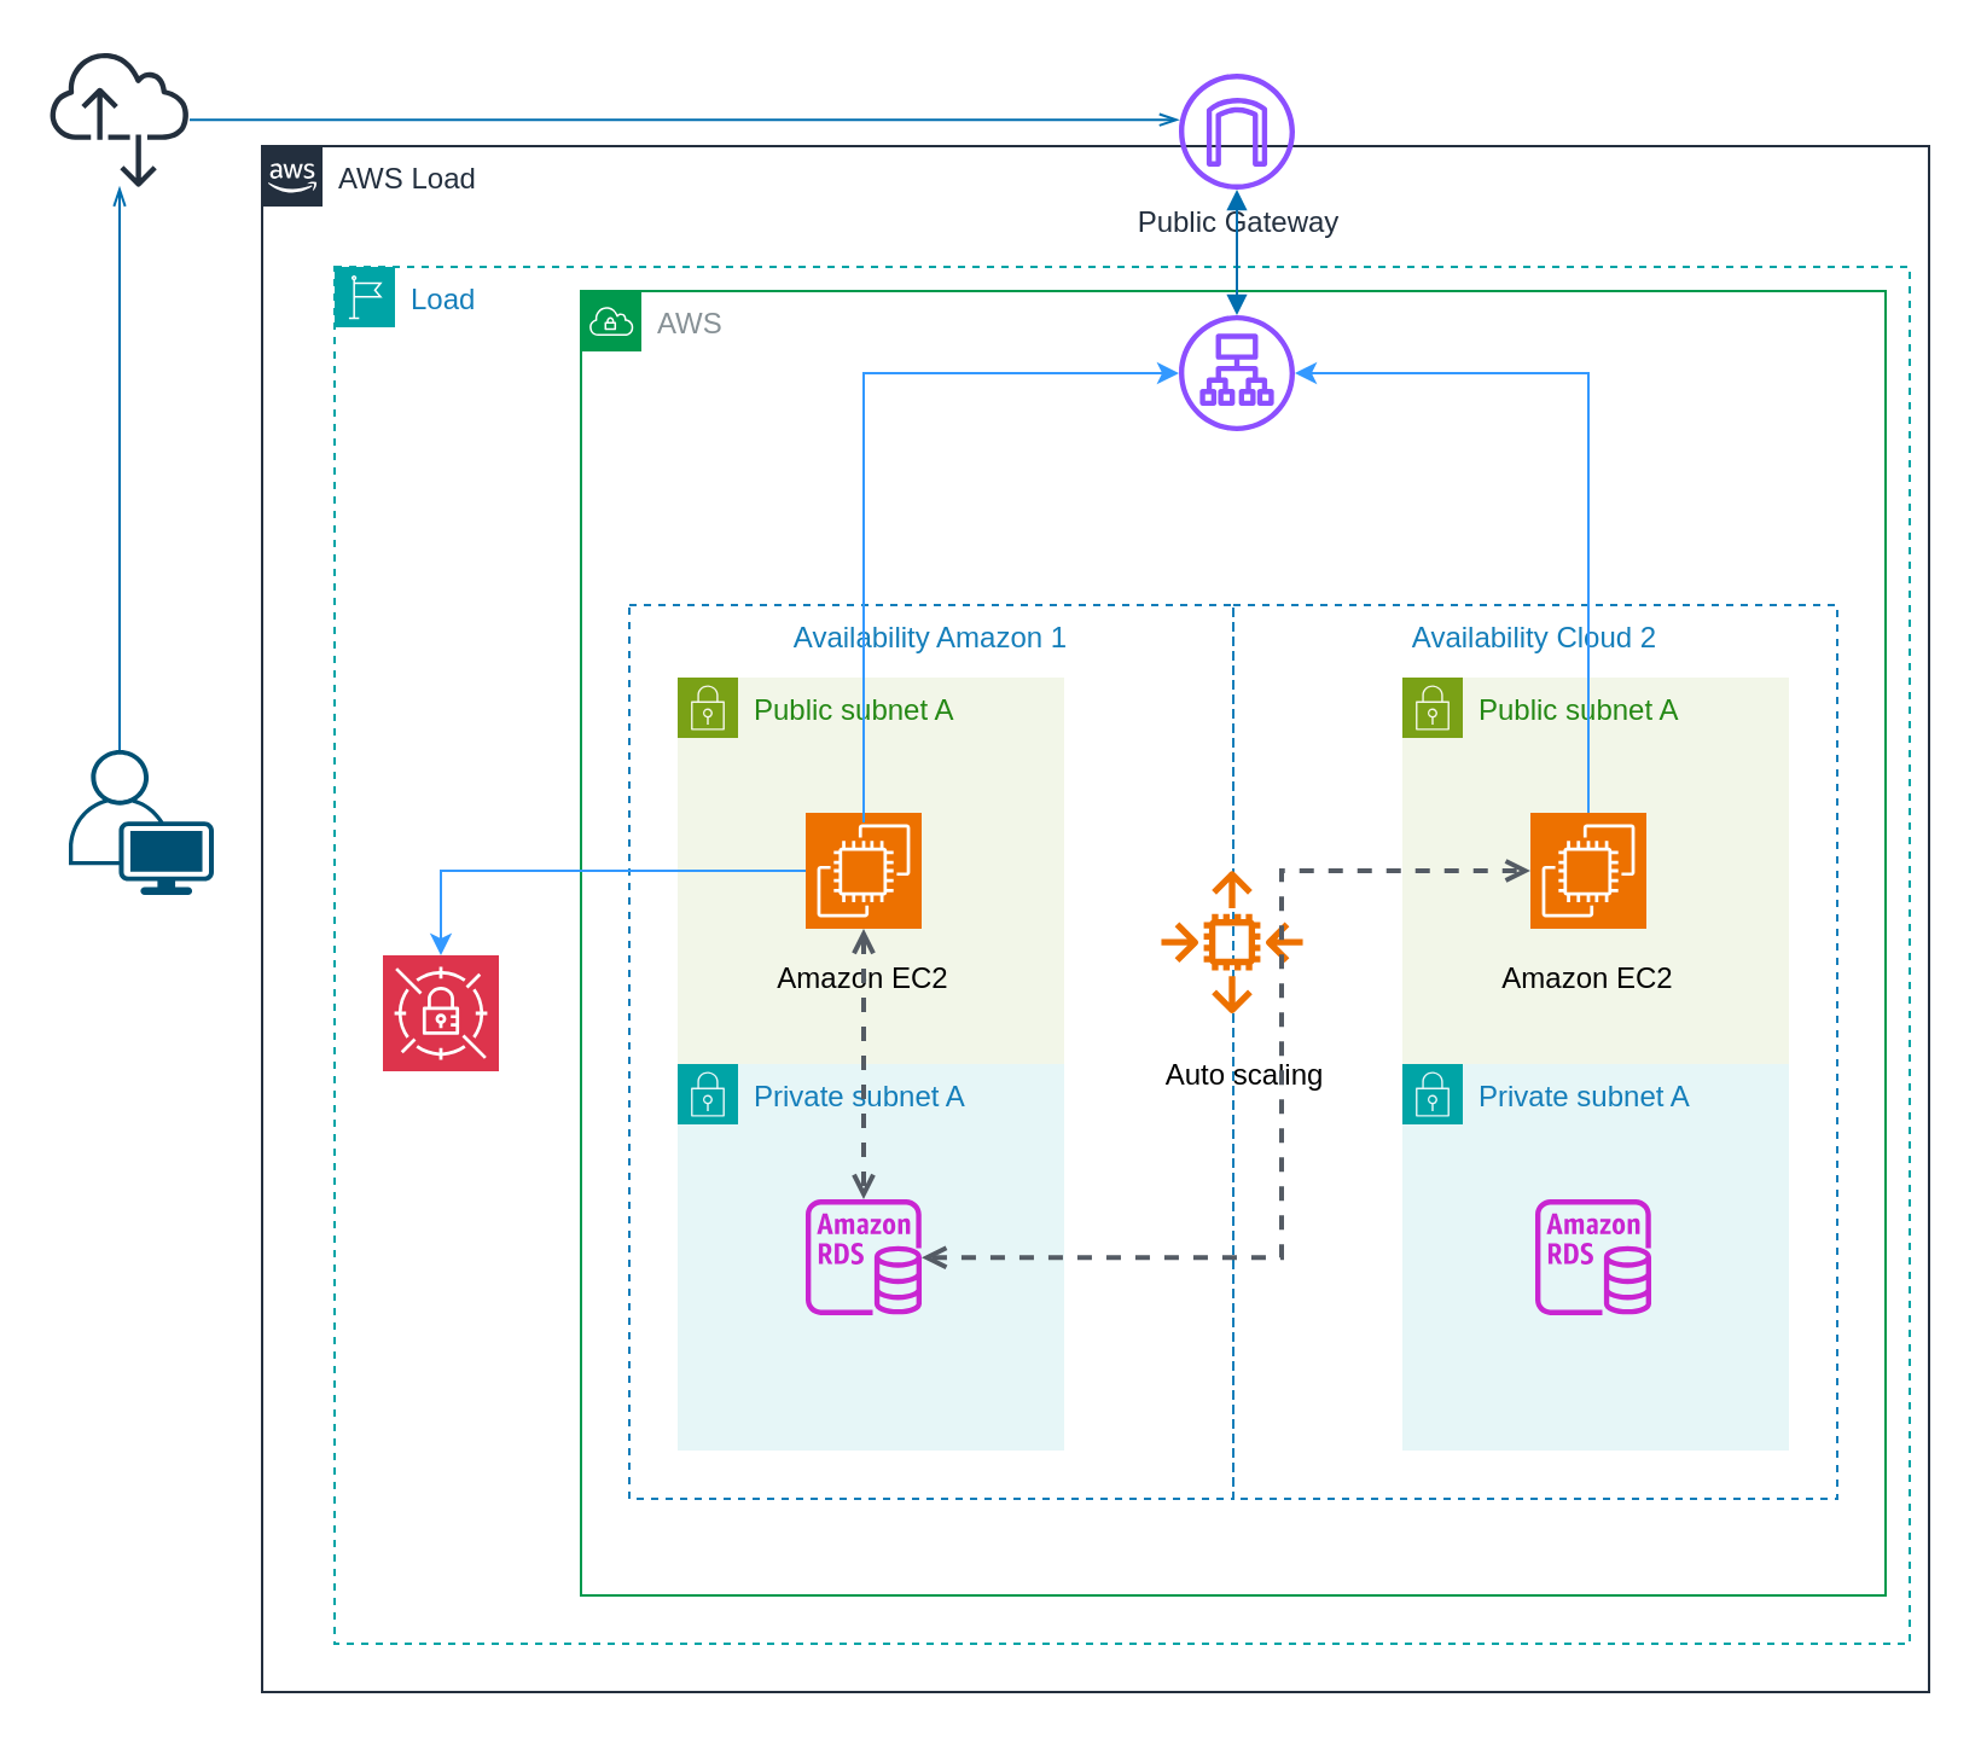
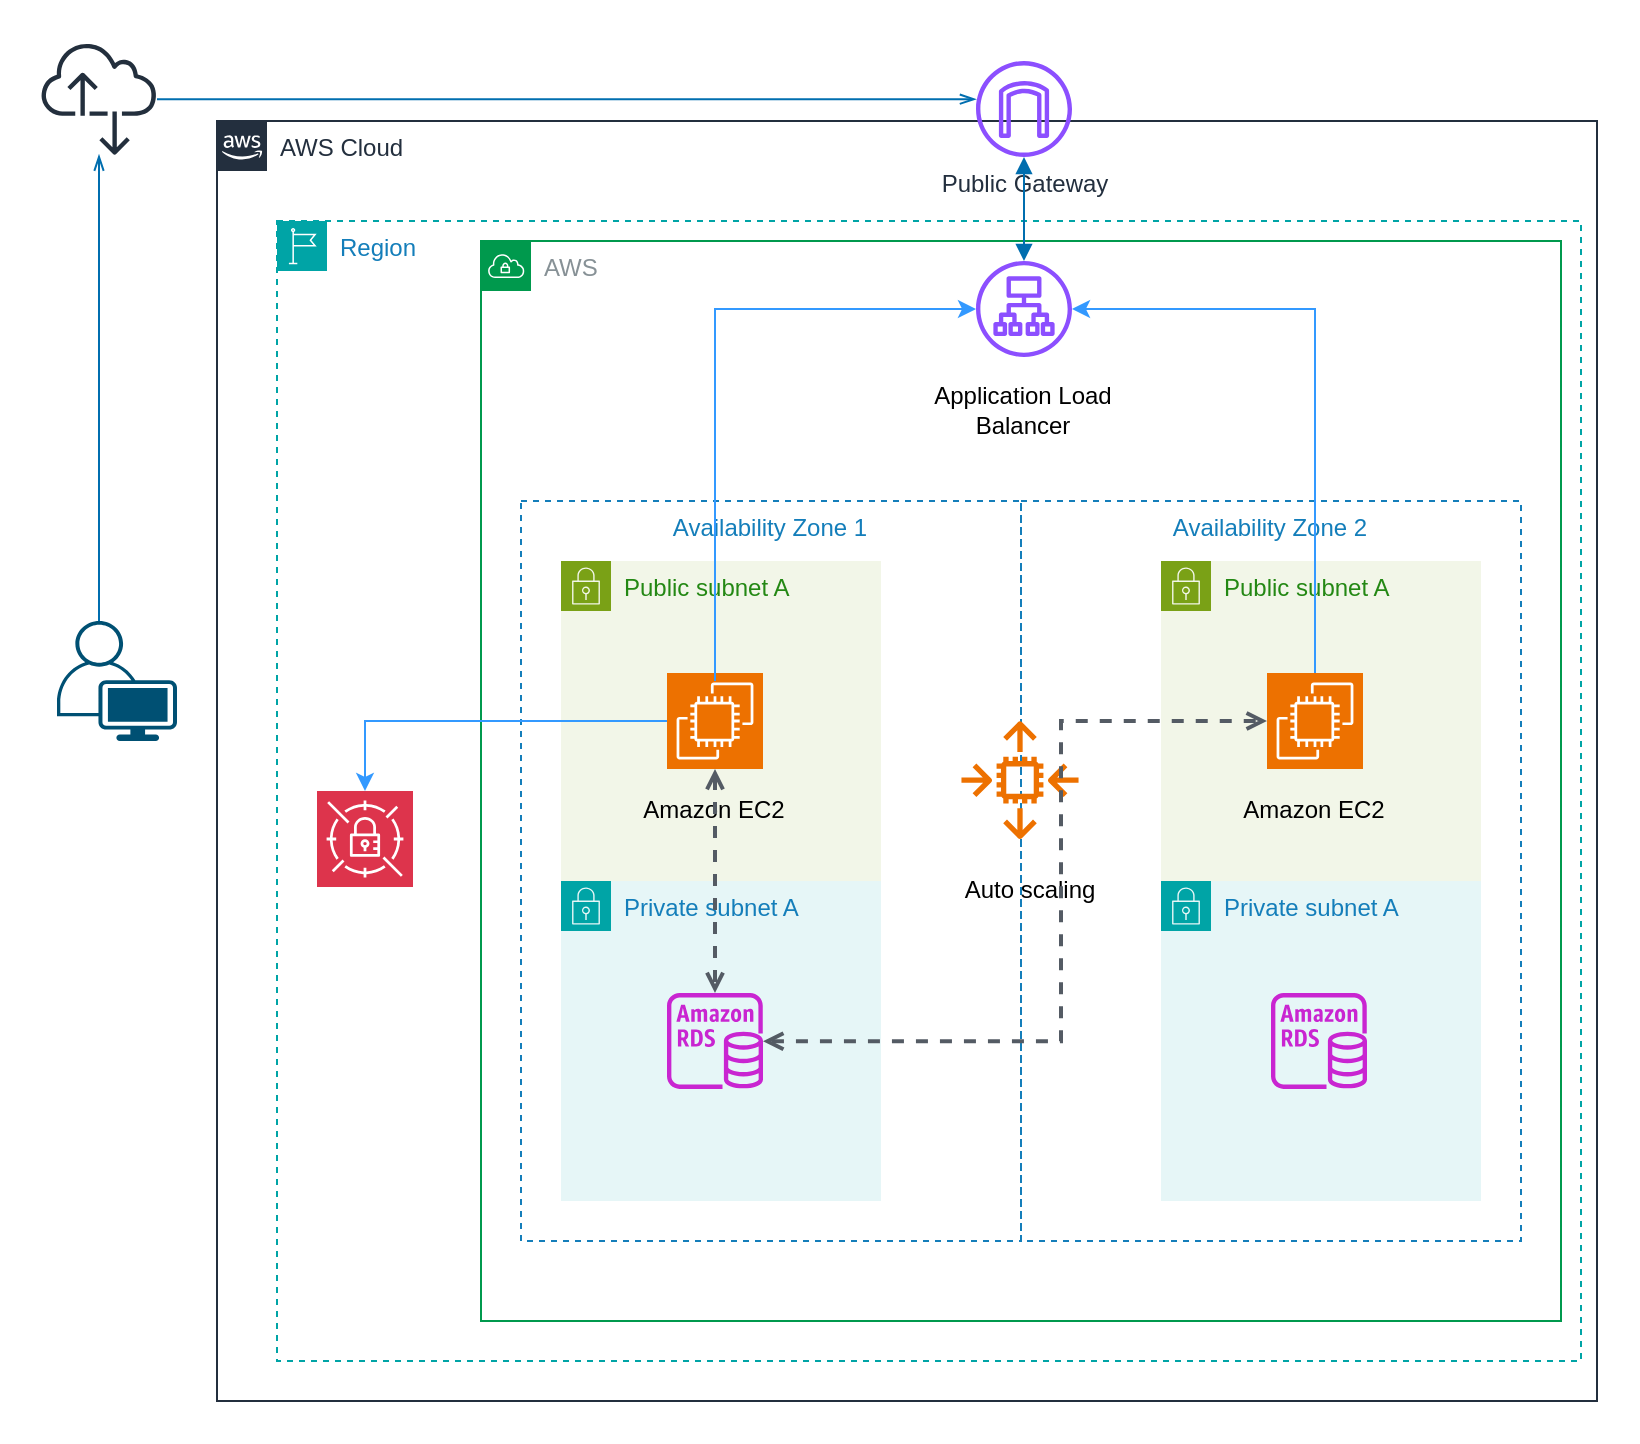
  <mxCell id="0" />
  <mxCell id="1" parent="0" />
- <mxCell id="2" value="AWS Load" style="points=[[0,0],[0.25,0],[0.5,0],[0.75,0],[1,0],[1,0.25],[1,0.5],[1,0.75],[1,1],[0.75,1],[0.5,1],[0.25,1],[0,1],[0,0.75],[0,0.5],[0,0.25]];outlineConnect=0;gradientColor=none;html=1;whiteSpace=wrap;fontSize=12;fontStyle=0;container=1;pointerEvents=0;collapsible=0;recursiveResize=0;shape=mxgraph.aws4.group;grIcon=mxgraph.aws4.group_aws_cloud_alt;strokeColor=#232F3E;fillColor=none;verticalAlign=top;align=left;spacingLeft=30;fontColor=#232F3E;dashed=0;" vertex="1" parent="1"><mxGeometry x="108" y="60" width="690" height="640" as="geometry" /></mxCell>
- <mxCell id="3" value="Load" style="points=[[0,0],[0.25,0],[0.5,0],[0.75,0],[1,0],[1,0.25],[1,0.5],[1,0.75],[1,1],[0.75,1],[0.5,1],[0.25,1],[0,1],[0,0.75],[0,0.5],[0,0.25]];outlineConnect=0;gradientColor=none;html=1;whiteSpace=wrap;fontSize=12;fontStyle=0;container=1;pointerEvents=0;collapsible=0;recursiveResize=0;shape=mxgraph.aws4.group;grIcon=mxgraph.aws4.group_region;strokeColor=#00A4A6;fillColor=none;verticalAlign=top;align=left;spacingLeft=30;fontColor=#147EBA;dashed=1;" vertex="1" parent="1"><mxGeometry x="138" y="110" width="652" height="570" as="geometry" /></mxCell>
+ <mxCell id="2" value="AWS Cloud" style="points=[[0,0],[0.25,0],[0.5,0],[0.75,0],[1,0],[1,0.25],[1,0.5],[1,0.75],[1,1],[0.75,1],[0.5,1],[0.25,1],[0,1],[0,0.75],[0,0.5],[0,0.25]];outlineConnect=0;gradientColor=none;html=1;whiteSpace=wrap;fontSize=12;fontStyle=0;container=1;pointerEvents=0;collapsible=0;recursiveResize=0;shape=mxgraph.aws4.group;grIcon=mxgraph.aws4.group_aws_cloud_alt;strokeColor=#232F3E;fillColor=none;verticalAlign=top;align=left;spacingLeft=30;fontColor=#232F3E;dashed=0;" vertex="1" parent="1"><mxGeometry x="108" y="60" width="690" height="640" as="geometry" /></mxCell>
+ <mxCell id="3" value="Region" style="points=[[0,0],[0.25,0],[0.5,0],[0.75,0],[1,0],[1,0.25],[1,0.5],[1,0.75],[1,1],[0.75,1],[0.5,1],[0.25,1],[0,1],[0,0.75],[0,0.5],[0,0.25]];outlineConnect=0;gradientColor=none;html=1;whiteSpace=wrap;fontSize=12;fontStyle=0;container=1;pointerEvents=0;collapsible=0;recursiveResize=0;shape=mxgraph.aws4.group;grIcon=mxgraph.aws4.group_region;strokeColor=#00A4A6;fillColor=none;verticalAlign=top;align=left;spacingLeft=30;fontColor=#147EBA;dashed=1;" vertex="1" parent="1"><mxGeometry x="138" y="110" width="652" height="570" as="geometry" /></mxCell>
  <mxCell id="4" value="" style="sketch=0;points=[[0,0,0],[0.25,0,0],[0.5,0,0],[0.75,0,0],[1,0,0],[0,1,0],[0.25,1,0],[0.5,1,0],[0.75,1,0],[1,1,0],[0,0.25,0],[0,0.5,0],[0,0.75,0],[1,0.25,0],[1,0.5,0],[1,0.75,0]];outlineConnect=0;fontColor=#232F3E;fillColor=#DD344C;strokeColor=#ffffff;dashed=0;verticalLabelPosition=bottom;verticalAlign=top;align=center;html=1;fontSize=12;fontStyle=0;aspect=fixed;shape=mxgraph.aws4.resourceIcon;resIcon=mxgraph.aws4.secrets_manager;" vertex="1" parent="3"><mxGeometry x="20" y="285" width="48" height="48" as="geometry" /></mxCell>
  <mxCell id="5" value="AWS" style="sketch=0;outlineConnect=0;gradientColor=none;html=1;whiteSpace=wrap;fontSize=12;fontStyle=0;shape=mxgraph.aws4.group;grIcon=mxgraph.aws4.group_vpc;strokeColor=#00994D;fillColor=none;verticalAlign=top;align=left;spacingLeft=30;fontColor=#879196;dashed=0;" vertex="1" parent="1"><mxGeometry x="240" y="120" width="540" height="540" as="geometry" /></mxCell>
- <mxCell id="6" value="Availability Amazon 1" style="fillColor=none;strokeColor=#147EBA;dashed=1;verticalAlign=top;fontStyle=0;fontColor=#147EBA;whiteSpace=wrap;html=1;" vertex="1" parent="1"><mxGeometry x="260" y="250" width="250" height="370" as="geometry" /></mxCell>
+ <mxCell id="6" value="Availability Zone 1" style="fillColor=none;strokeColor=#147EBA;dashed=1;verticalAlign=top;fontStyle=0;fontColor=#147EBA;whiteSpace=wrap;html=1;" vertex="1" parent="1"><mxGeometry x="260" y="250" width="250" height="370" as="geometry" /></mxCell>
  <mxCell id="7" value="" style="points=[[0.35,0,0],[0.98,0.51,0],[1,0.71,0],[0.67,1,0],[0,0.795,0],[0,0.65,0]];verticalLabelPosition=bottom;sketch=0;html=1;verticalAlign=top;aspect=fixed;align=center;pointerEvents=1;shape=mxgraph.cisco19.user;fillColor=#005073;strokeColor=none;shadow=0;" vertex="1" parent="1"><mxGeometry x="28" y="310" width="60" height="60" as="geometry" /></mxCell>
  <mxCell id="8" value="Private subnet A" style="points=[[0,0],[0.25,0],[0.5,0],[0.75,0],[1,0],[1,0.25],[1,0.5],[1,0.75],[1,1],[0.75,1],[0.5,1],[0.25,1],[0,1],[0,0.75],[0,0.5],[0,0.25]];outlineConnect=0;gradientColor=none;html=1;whiteSpace=wrap;fontSize=12;fontStyle=0;container=1;pointerEvents=0;collapsible=0;recursiveResize=0;shape=mxgraph.aws4.group;grIcon=mxgraph.aws4.group_security_group;grStroke=0;strokeColor=#00A4A6;fillColor=#E6F6F7;verticalAlign=top;align=left;spacingLeft=30;fontColor=#147EBA;dashed=0;" vertex="1" parent="1"><mxGeometry x="280" y="440" width="160" height="160" as="geometry" /></mxCell>
  <mxCell id="9" value="" style="sketch=0;outlineConnect=0;fontColor=#232F3E;gradientColor=none;fillColor=#C925D1;strokeColor=none;dashed=1;verticalLabelPosition=bottom;verticalAlign=top;align=center;html=1;fontSize=12;fontStyle=0;aspect=fixed;pointerEvents=1;shape=mxgraph.aws4.rds_instance;" vertex="1" parent="8"><mxGeometry x="53" y="56" width="48" height="48" as="geometry" /></mxCell>
  <mxCell id="10" value="Public subnet A" style="points=[[0,0],[0.25,0],[0.5,0],[0.75,0],[1,0],[1,0.25],[1,0.5],[1,0.75],[1,1],[0.75,1],[0.5,1],[0.25,1],[0,1],[0,0.75],[0,0.5],[0,0.25]];outlineConnect=0;gradientColor=none;html=1;whiteSpace=wrap;fontSize=12;fontStyle=0;container=1;pointerEvents=0;collapsible=0;recursiveResize=0;shape=mxgraph.aws4.group;grIcon=mxgraph.aws4.group_security_group;grStroke=0;strokeColor=#7AA116;fillColor=#F2F6E8;verticalAlign=top;align=left;spacingLeft=30;fontColor=#248814;dashed=0;" vertex="1" parent="1"><mxGeometry x="280" y="280" width="160" height="160" as="geometry" /></mxCell>
  <mxCell id="11" value="Amazon EC2" style="text;html=1;align=center;verticalAlign=middle;whiteSpace=wrap;rounded=0;" vertex="1" parent="10"><mxGeometry x="39" y="110" width="76" height="30" as="geometry" /></mxCell>
  <mxCell id="12" value="" style="points=[[0,0,0],[0.25,0,0],[0.5,0,0],[0.75,0,0],[1,0,0],[0,1,0],[0.25,1,0],[0.5,1,0],[0.75,1,0],[1,1,0],[0,0.25,0],[0,0.5,0],[0,0.75,0],[1,0.25,0],[1,0.5,0],[1,0.75,0]];outlineConnect=0;fontColor=#232F3E;fillColor=#ED7100;strokeColor=#ffffff;dashed=0;verticalLabelPosition=bottom;verticalAlign=top;align=center;html=1;fontSize=12;fontStyle=0;aspect=fixed;shape=mxgraph.aws4.resourceIcon;resIcon=mxgraph.aws4.ec2;shadow=0;" vertex="1" parent="10"><mxGeometry x="53" y="56" width="48" height="48" as="geometry" /></mxCell>
  <mxCell id="13" value="Private subnet A" style="points=[[0,0],[0.25,0],[0.5,0],[0.75,0],[1,0],[1,0.25],[1,0.5],[1,0.75],[1,1],[0.75,1],[0.5,1],[0.25,1],[0,1],[0,0.75],[0,0.5],[0,0.25]];outlineConnect=0;gradientColor=none;html=1;whiteSpace=wrap;fontSize=12;fontStyle=0;container=1;pointerEvents=0;collapsible=0;recursiveResize=0;shape=mxgraph.aws4.group;grIcon=mxgraph.aws4.group_security_group;grStroke=0;strokeColor=#00A4A6;fillColor=#E6F6F7;verticalAlign=top;align=left;spacingLeft=30;fontColor=#147EBA;dashed=0;" vertex="1" parent="1"><mxGeometry x="580" y="440" width="160" height="160" as="geometry" /></mxCell>
  <mxCell id="14" value="" style="sketch=0;outlineConnect=0;fontColor=#232F3E;gradientColor=none;fillColor=#C925D1;strokeColor=none;dashed=0;verticalLabelPosition=bottom;verticalAlign=top;align=center;html=1;fontSize=12;fontStyle=0;aspect=fixed;pointerEvents=1;shape=mxgraph.aws4.rds_instance;" vertex="1" parent="13"><mxGeometry x="55" y="56" width="48" height="48" as="geometry" /></mxCell>
  <mxCell id="15" value="Public subnet A" style="points=[[0,0],[0.25,0],[0.5,0],[0.75,0],[1,0],[1,0.25],[1,0.5],[1,0.75],[1,1],[0.75,1],[0.5,1],[0.25,1],[0,1],[0,0.75],[0,0.5],[0,0.25]];outlineConnect=0;gradientColor=none;html=1;whiteSpace=wrap;fontSize=12;fontStyle=0;container=1;pointerEvents=0;collapsible=0;recursiveResize=0;shape=mxgraph.aws4.group;grIcon=mxgraph.aws4.group_security_group;grStroke=0;strokeColor=#7AA116;fillColor=#F2F6E8;verticalAlign=top;align=left;spacingLeft=30;fontColor=#248814;dashed=0;" vertex="1" parent="1"><mxGeometry x="580" y="280" width="160" height="160" as="geometry" /></mxCell>
- <mxCell id="16" value="Availability Cloud 2" style="fillColor=none;strokeColor=#147EBA;dashed=1;verticalAlign=top;fontStyle=0;fontColor=#147EBA;whiteSpace=wrap;html=1;" vertex="1" parent="15"><mxGeometry x="-70" y="-30" width="250" height="370" as="geometry" /></mxCell>
+ <mxCell id="16" value="Availability Zone 2" style="fillColor=none;strokeColor=#147EBA;dashed=1;verticalAlign=top;fontStyle=0;fontColor=#147EBA;whiteSpace=wrap;html=1;" vertex="1" parent="15"><mxGeometry x="-70" y="-30" width="250" height="370" as="geometry" /></mxCell>
  <mxCell id="17" value="Amazon EC2" style="text;html=1;align=center;verticalAlign=middle;whiteSpace=wrap;rounded=0;" vertex="1" parent="15"><mxGeometry x="39" y="110" width="76" height="30" as="geometry" /></mxCell>
  <mxCell id="18" value="" style="points=[[0,0,0],[0.25,0,0],[0.5,0,0],[0.75,0,0],[1,0,0],[0,1,0],[0.25,1,0],[0.5,1,0],[0.75,1,0],[1,1,0],[0,0.25,0],[0,0.5,0],[0,0.75,0],[1,0.25,0],[1,0.5,0],[1,0.75,0]];outlineConnect=0;fontColor=#232F3E;fillColor=#ED7100;strokeColor=#ffffff;dashed=0;verticalLabelPosition=bottom;verticalAlign=top;align=center;html=1;fontSize=12;fontStyle=0;aspect=fixed;shape=mxgraph.aws4.resourceIcon;resIcon=mxgraph.aws4.ec2;shadow=0;" vertex="1" parent="15"><mxGeometry x="53" y="56" width="48" height="48" as="geometry" /></mxCell>
  <mxCell id="19" value="" style="sketch=0;outlineConnect=0;fontColor=#232F3E;gradientColor=none;fillColor=#ED7100;strokeColor=none;dashed=0;verticalLabelPosition=bottom;verticalAlign=top;align=center;html=1;fontSize=12;fontStyle=0;aspect=fixed;pointerEvents=1;shape=mxgraph.aws4.auto_scaling2;" vertex="1" parent="1"><mxGeometry x="480" y="360" width="59" height="59" as="geometry" /></mxCell>
  <mxCell id="20" value="Auto scaling" style="text;html=1;align=center;verticalAlign=middle;whiteSpace=wrap;rounded=0;" vertex="1" parent="1"><mxGeometry x="471.75" y="430" width="85.5" height="30" as="geometry" /></mxCell>
  <mxCell id="21" value="" style="sketch=0;outlineConnect=0;fontColor=#232F3E;gradientColor=none;fillColor=#8C4FFF;strokeColor=none;dashed=0;verticalLabelPosition=bottom;verticalAlign=top;align=center;html=1;fontSize=12;fontStyle=0;aspect=fixed;pointerEvents=1;shape=mxgraph.aws4.application_load_balancer;" vertex="1" parent="1"><mxGeometry x="487.5" y="130" width="48" height="48" as="geometry" /></mxCell>
+ <mxCell id="22" value="Application Load Balancer" style="text;html=1;align=center;verticalAlign=middle;whiteSpace=wrap;rounded=0;" vertex="1" parent="1"><mxGeometry x="443" y="190" width="137" height="30" as="geometry" /></mxCell>
  <mxCell id="23" value="" style="edgeStyle=orthogonalEdgeStyle;htmDepartman barl=1;endArrow=open;elbow=vertical;startArrow=open;startFill=0;endFill=0;strokeColor=#545B64;rounded=0;exitX=0.5;exitY=1;exitDx=0;exitDy=0;exitPerimeter=0;dashed=1;strokeWidth=2;" edge="1" parent="1" source="12" target="9"><mxGeometry width="100" relative="1" as="geometry"><mxPoint x="430" y="470" as="sourcePoint" /><mxPoint x="530" y="470" as="targetPoint" /></mxGeometry></mxCell>
  <mxCell id="24" value="" style="edgeStyle=orthogonalEdgeStyle;htmDepartman barl=1;endArrow=open;elbow=vertical;startArrow=open;startFill=0;endFill=0;strokeColor=#545B64;rounded=0;entryX=0;entryY=0.5;entryDx=0;entryDy=0;entryPerimeter=0;dashed=1;strokeWidth=2;" edge="1" parent="1" source="9" target="18"><mxGeometry width="100" relative="1" as="geometry"><mxPoint x="430" y="470" as="sourcePoint" /><mxPoint x="530" y="470" as="targetPoint" /><Array as="points"><mxPoint x="530" y="520" /><mxPoint x="530" y="360" /></Array></mxGeometry></mxCell>
  <mxCell id="25" style="edgeStyle=orthogonalEdgeStyle;rounded=0;orthogonalLoop=1;jettySize=auto;html=1;fillColor=#6d8764;strokeColor=#3399FF;" edge="1" parent="1"><mxGeometry relative="1" as="geometry"><mxPoint x="487.5" y="154.001" as="targetPoint" /><mxPoint x="357" y="340" as="sourcePoint" /><Array as="points"><mxPoint x="357" y="154" /></Array></mxGeometry></mxCell>
  <mxCell id="26" style="edgeStyle=orthogonalEdgeStyle;rounded=0;orthogonalLoop=1;jettySize=auto;html=1;exitX=0.5;exitY=0;exitDx=0;exitDy=0;exitPerimeter=0;fillColor=#6d8764;strokeColor=#3399FF;" edge="1" parent="1" source="18" target="21"><mxGeometry relative="1" as="geometry"><Array as="points"><mxPoint x="657" y="154" /></Array></mxGeometry></mxCell>
  <mxCell id="27" style="edgeStyle=orthogonalEdgeStyle;rounded=0;orthogonalLoop=1;jettySize=auto;html=1;exitX=0;exitY=0.5;exitDx=0;exitDy=0;exitPerimeter=0;strokeColor=#3399FF;" edge="1" parent="1" source="12" target="4"><mxGeometry relative="1" as="geometry" /></mxCell>
  <mxCell id="28" value="Public Gateway" style="sketch=0;outlineConnect=0;fontColor=#232F3E;gradientColor=none;fillColor=#8C4FFF;strokeColor=none;dashed=0;verticalLabelPosition=bottom;verticalAlign=top;align=center;html=1;fontSize=12;fontStyle=0;aspect=fixed;pointerEvents=1;shape=mxgraph.aws4.internet_gateway;" vertex="1" parent="1"><mxGeometry x="487.5" y="30" width="48" height="48" as="geometry" /></mxCell>
  <mxCell id="29" value="" style="edgeStyle=orthogonalEdgeStyle;html=1;endArrow=block;elbow=vertical;startArrow=block;startFill=1;endFill=1;strokeColor=#006EAF;rounded=0;fillColor=#1ba1e2;" edge="1" parent="1" source="28" target="21"><mxGeometry width="100" relative="1" as="geometry"><mxPoint x="538" y="120" as="sourcePoint" /><mxPoint x="638" y="120" as="targetPoint" /></mxGeometry></mxCell>
  <mxCell id="30" value="" style="sketch=0;outlineConnect=0;fontColor=#232F3E;gradientColor=none;fillColor=#232F3D;strokeColor=none;dashed=0;verticalLabelPosition=bottom;verticalAlign=top;align=center;html=1;fontSize=12;fontStyle=0;aspect=fixed;pointerEvents=1;shape=mxgraph.aws4.internet_alt2;" vertex="1" parent="1"><mxGeometry x="20" y="20" width="58" height="58" as="geometry" /></mxCell>
  <mxCell id="31" value="" style="edgeStyle=orthogonalEdgeStyle;html=1;endArrow=openThin;elbow=vertical;startArrow=none;endFill=0;strokeColor=#006EAF;rounded=0;exitX=0.35;exitY=0;exitDx=0;exitDy=0;exitPerimeter=0;fillColor=#1ba1e2;" edge="1" parent="1" source="7" target="30"><mxGeometry width="100" relative="1" as="geometry"><mxPoint x="48" y="290" as="sourcePoint" /><mxPoint x="608" y="140" as="targetPoint" /></mxGeometry></mxCell>
  <mxCell id="32" value="" style="edgeStyle=orthogonalEdgeStyle;html=1;endArrow=openThin;elbow=vertical;startArrow=none;endFill=0;strokeColor=#006EAF;rounded=0;fillColor=#1ba1e2;" edge="1" parent="1" source="30" target="28"><mxGeometry width="100" relative="1" as="geometry"><mxPoint x="78" y="29.842" as="sourcePoint" /><mxPoint x="516.5" y="25" as="targetPoint" /><Array as="points"><mxPoint x="308" y="50" /><mxPoint x="308" y="50" /></Array></mxGeometry></mxCell>
